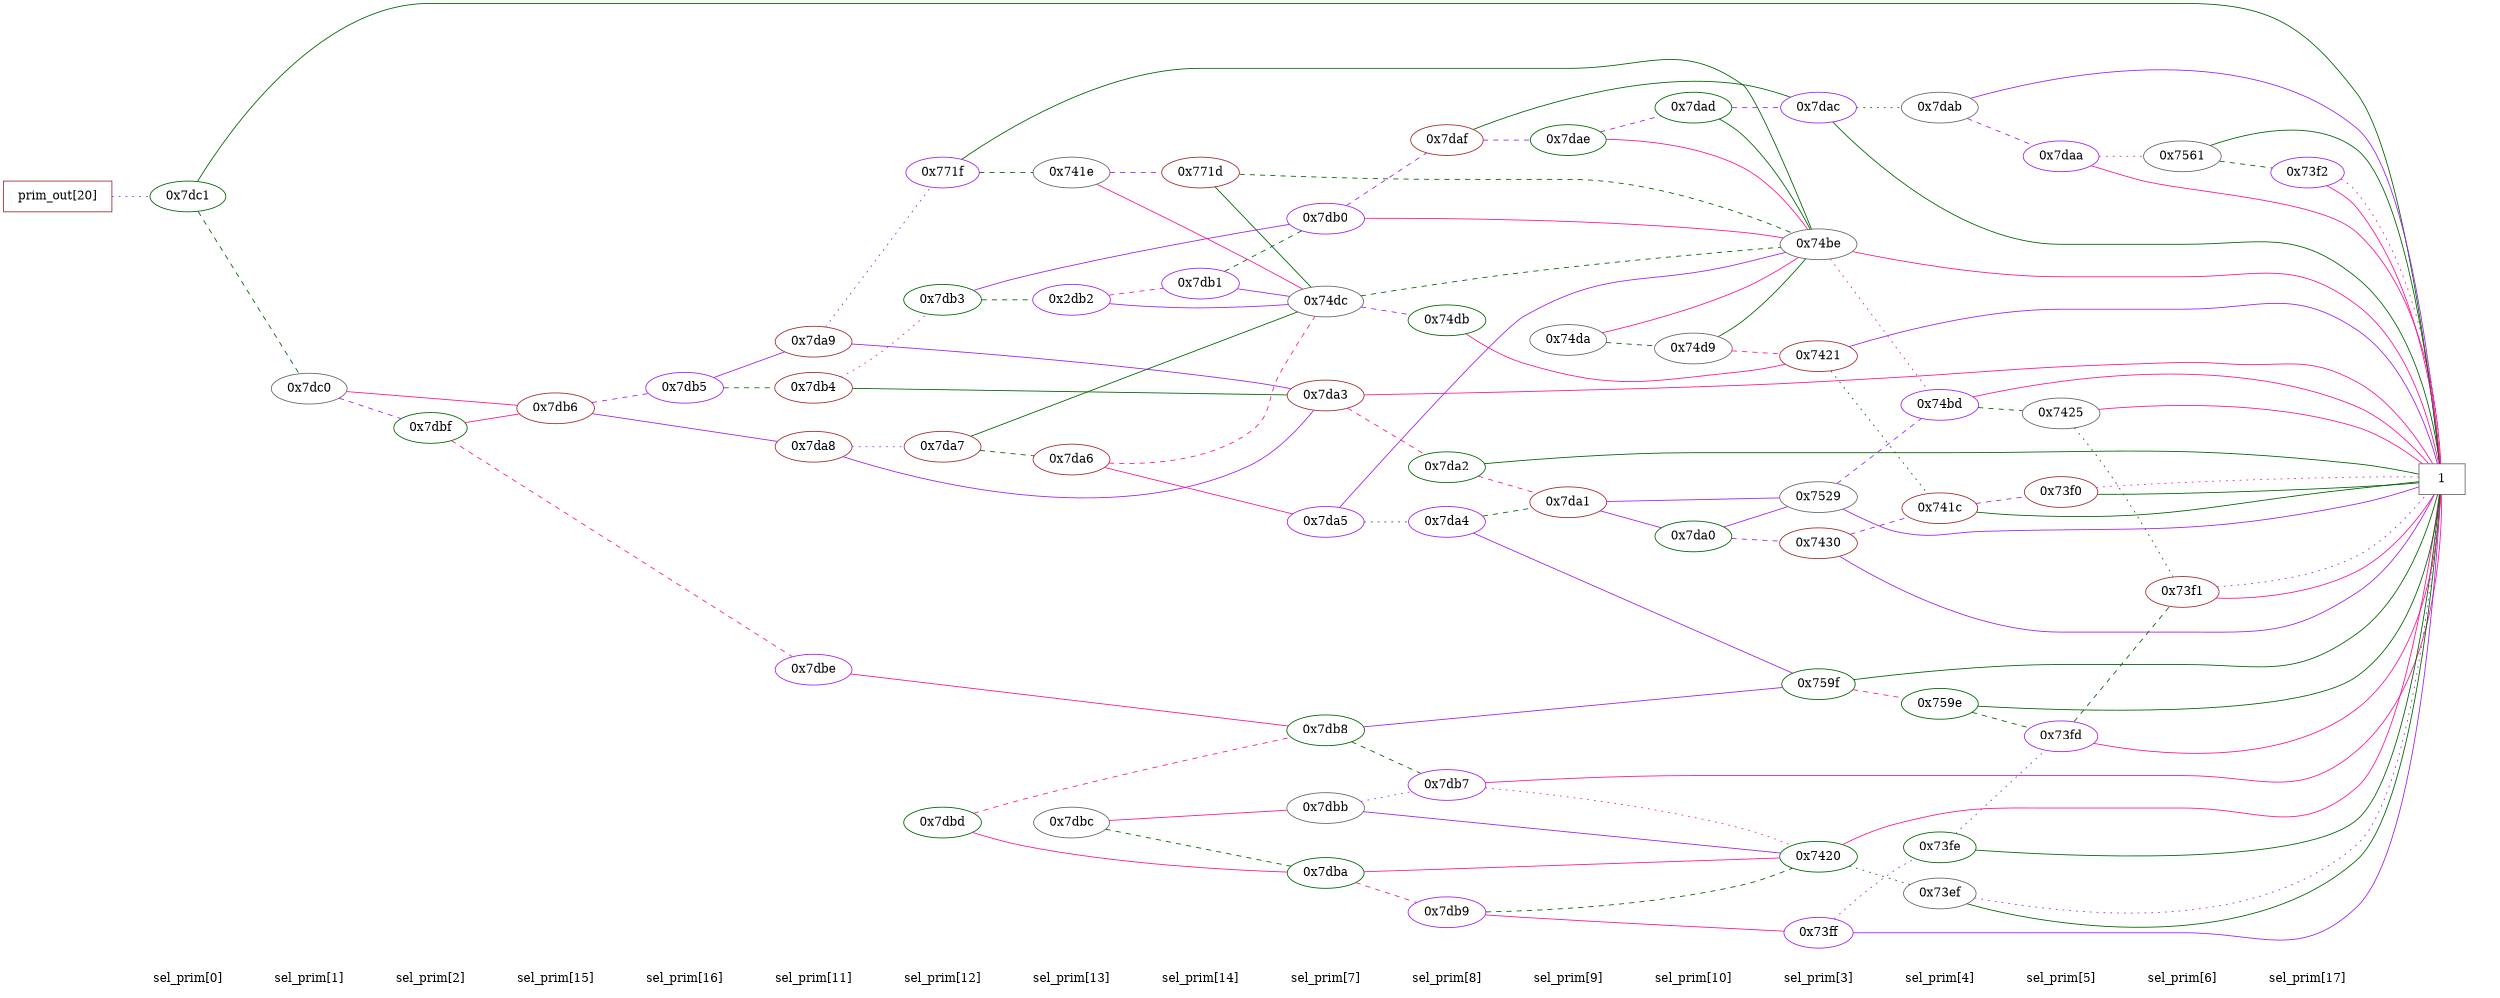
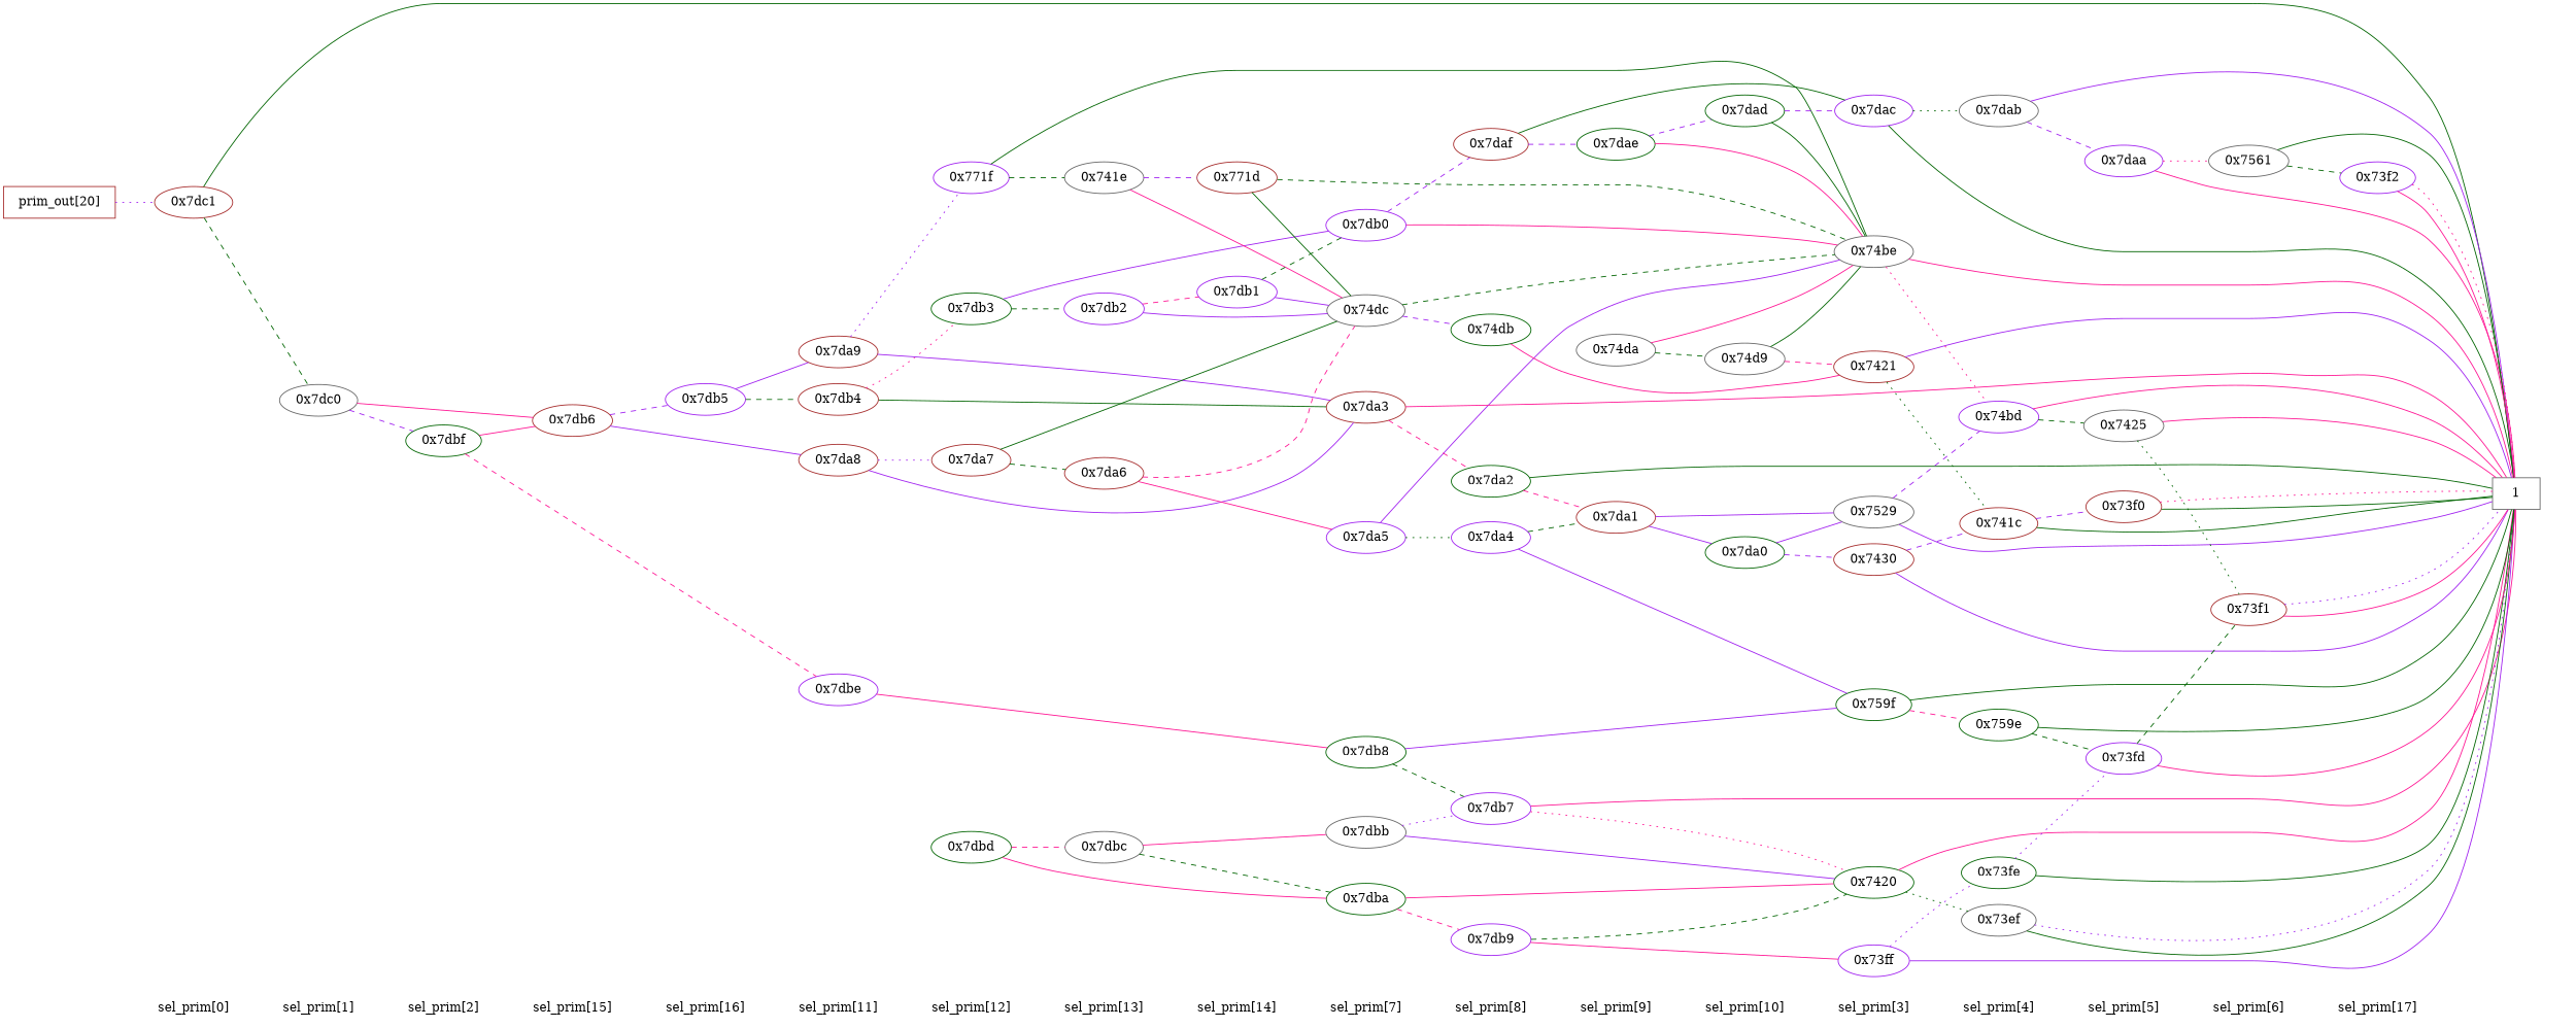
  digraph {
    rankdir=LR
    node [color=brown]
    edge [dir=none color=purple]
    "CONST NODES" [shape=plaintext style=invis color=""]
    " sel_prim[0] " [color=gray40 shape=plaintext]
    " sel_prim[1] " [shape=plaintext]
    " sel_prim[2] " [shape=plaintext]
    " sel_prim[15] " [color=purple shape=plaintext]
    " sel_prim[16] " [color=darkgreen shape=plaintext]
    " sel_prim[11] " [color=gray40 shape=plaintext]
    " sel_prim[12] " [shape=plaintext]
    " sel_prim[13] " [color=gray40 shape=plaintext]
    " sel_prim[14] " [shape=plaintext]
    " sel_prim[7] " [color=darkgreen shape=plaintext]
    " sel_prim[8] " [color=purple shape=plaintext]
    " sel_prim[9] " [color=purple shape=plaintext]
    " sel_prim[10] " [color=purple shape=plaintext]
    " sel_prim[3] " [shape=plaintext]
    " sel_prim[4] " [shape=plaintext]
    " sel_prim[5] " [color=gray40 shape=plaintext]
    " sel_prim[6] " [color=gray40 shape=plaintext]
    " sel_prim[17] " [color=darkgreen shape=plaintext]
    "  prim_out[20]  " [shape=box]
-   "0x7dc1" [color=darkgreen]
+   "0x7dc1"
    "0x7dc0" [color=gray40]
    "0x7dbf" [color=darkgreen]
    "0x7db6"
    "0x7db5" [color=purple]
    "0x7dbe" [color=purple]
    "0x7db4"
    "0x7da9"
    "0x7da8"
    "0x771f" [color=purple]
    "0x7dbd" [color=darkgreen]
    "0x7da7"
    "0x7db3" [color=darkgreen]
    n34 [color=gray40 label="0x741e"]
    "0x7da6"
-   "0x7db2" [color=purple label="0x2db2"]
+   "0x7db2" [color=purple]
    "0x7dbc" [color=gray40]
    "0x7db1" [color=purple]
    "0x771d"
    "0x7da5" [color=purple]
    "0x7dbb" [color=gray40]
    "0x7dba" [color=darkgreen]
    "0x7db0" [color=purple]
    "0x7db8" [color=darkgreen]
    "0x74dc" [color=gray40]
    "0x7da3"
    "0x7daf"
    "0x7db7" [color=purple]
    "0x74db" [color=darkgreen]
    "0x7db9" [color=purple]
    "0x7da2" [color=darkgreen]
    "0x7da4" [color=purple]
    "0x7dae" [color=darkgreen]
    "0x7da1"
    "0x74da" [color=gray40]
    "0x7da0" [color=darkgreen]
    "0x7dad" [color=darkgreen]
    "0x74d9" [color=gray40]
    "0x7420" [color=darkgreen]
    "0x7dac" [color=purple]
    "0x7421"
    "0x7430"
    "0x73ff" [color=purple]
    "0x74be" [color=gray40]
    "0x7529" [color=gray40]
    "0x759f" [color=darkgreen]
    "0x7dab" [color=gray40]
    "0x741c"
    "0x73ef" [color=gray40]
    "0x73fe" [color=darkgreen]
    "0x759e" [color=darkgreen]
    "0x74bd" [color=purple]
    "0x7425" [color=gray40]
    "0x73fd" [color=purple]
    "0x73f0"
    "0x7daa" [color=purple]
    "0x7561" [color=gray40]
    "0x73f1"
    "0x73f2" [color=purple]
    n80 [color=gray40 label=1 shape=box]
    subgraph sub_1 {
      "CONST NODES"
      " sel_prim[0] "
      " sel_prim[1] "
      " sel_prim[2] "
      " sel_prim[15] "
      " sel_prim[16] "
      " sel_prim[11] "
      " sel_prim[12] "
      " sel_prim[13] "
      " sel_prim[14] "
      " sel_prim[7] "
      " sel_prim[8] "
      " sel_prim[9] "
      " sel_prim[10] "
      " sel_prim[3] "
      " sel_prim[4] "
      " sel_prim[5] "
      " sel_prim[6] "
      " sel_prim[17] "
    }
    subgraph sub_2 {
      rank=same
      "  prim_out[20]  "
    }
    subgraph sub_3 {
      rank=same
      " sel_prim[0] "
      "0x7dc1"
    }
    subgraph sub_4 {
      rank=same
      " sel_prim[1] "
      "0x7dc0"
    }
    subgraph sub_5 {
      rank=same
      " sel_prim[2] "
      "0x7dbf"
    }
    subgraph sub_6 {
      rank=same
      " sel_prim[15] "
      "0x7db6"
    }
    subgraph sub_7 {
      rank=same
      " sel_prim[16] "
      "0x7db5"
    }
    subgraph sub_8 {
      rank=same
      " sel_prim[11] "
      "0x7dbe"
      "0x7db4"
      "0x7da9"
      "0x7da8"
    }
    subgraph sub_9 {
      rank=same
      " sel_prim[12] "
      "0x771f"
      "0x7dbd"
      "0x7da7"
      "0x7db3"
    }
    subgraph sub_10 {
      rank=same
      " sel_prim[13] "
      n34
      "0x7da6"
      "0x7db2"
      "0x7dbc"
    }
    subgraph sub_11 {
      rank=same
      " sel_prim[14] "
      "0x7db1"
      "0x771d"
    }
    subgraph sub_12 {
      rank=same
      " sel_prim[7] "
      "0x7da5"
      "0x7dbb"
      "0x7dba"
      "0x7db0"
      "0x7db8"
      "0x74dc"
      "0x7da3"
    }
    subgraph sub_13 {
      rank=same
      " sel_prim[8] "
      "0x7daf"
      "0x7db7"
      "0x74db"
      "0x7db9"
      "0x7da2"
      "0x7da4"
    }
    subgraph sub_14 {
      rank=same
      " sel_prim[9] "
      "0x7dae"
      "0x7da1"
      "0x74da"
    }
    subgraph sub_15 {
      rank=same
      " sel_prim[10] "
      "0x7da0"
      "0x7dad"
      "0x74d9"
    }
    subgraph sub_16 {
      rank=same
      " sel_prim[3] "
      "0x7420"
      "0x7dac"
      "0x7421"
      "0x7430"
      "0x73ff"
      "0x74be"
      "0x7529"
      "0x759f"
    }
    subgraph sub_17 {
      rank=same
      " sel_prim[4] "
      "0x7dab"
      "0x741c"
      "0x73ef"
      "0x73fe"
      "0x759e"
      "0x74bd"
    }
    subgraph sub_18 {
      rank=same
      " sel_prim[5] "
      "0x7425"
      "0x73fd"
      "0x73f0"
      "0x7daa"
    }
    subgraph sub_19 {
      rank=same
      " sel_prim[6] "
      "0x7561"
      "0x73f1"
    }
    subgraph sub_20 {
      rank=same
      " sel_prim[17] "
      "0x73f2"
    }
    subgraph sub_21 {
      rank=same
      "CONST NODES"
      subgraph sub_22 {
        rank=same
        n80
      }
    }
    " sel_prim[0] " -> " sel_prim[1] " [style=invis color=""]
    " sel_prim[1] " -> " sel_prim[2] " [style=invis color=""]
    " sel_prim[2] " -> " sel_prim[15] " [style=invis color=""]
    " sel_prim[15] " -> " sel_prim[16] " [style=invis color=""]
    " sel_prim[16] " -> " sel_prim[11] " [style=invis color=""]
    " sel_prim[11] " -> " sel_prim[12] " [style=invis color=""]
    " sel_prim[12] " -> " sel_prim[13] " [style=invis color=""]
    " sel_prim[13] " -> " sel_prim[14] " [style=invis color=""]
    " sel_prim[14] " -> " sel_prim[7] " [style=invis color=""]
    " sel_prim[7] " -> " sel_prim[8] " [style=invis color=""]
    " sel_prim[8] " -> " sel_prim[9] " [style=invis color=""]
    " sel_prim[9] " -> " sel_prim[10] " [style=invis color=""]
    " sel_prim[10] " -> " sel_prim[3] " [style=invis color=""]
    " sel_prim[3] " -> " sel_prim[4] " [style=invis color=""]
    " sel_prim[4] " -> " sel_prim[5] " [style=invis color=""]
    " sel_prim[5] " -> " sel_prim[6] " [style=invis color=""]
    " sel_prim[6] " -> " sel_prim[17] " [style=invis color=""]
    " sel_prim[17] " -> "CONST NODES" [style=invis color=""]
    "  prim_out[20]  " -> "0x7dc1" [style=dotted]
    "0x7dc1" -> "0x7dc0" [color=darkgreen style=dashed]
    "0x7dc1" -> n80 [color=darkgreen]
    "0x7dc0" -> "0x7dbf" [style=dashed]
    "0x7dc0" -> "0x7db6" [color=deeppink]
    "0x7dbf" -> "0x7db6" [color=deeppink]
    "0x7dbf" -> "0x7dbe" [color=deeppink style=dashed]
    "0x7db6" -> "0x7db5" [style=dashed]
    "0x7db6" -> "0x7da8"
    "0x7db5" -> "0x7db4" [color=darkgreen style=dashed]
    "0x7db5" -> "0x7da9"
    "0x7dbe" -> "0x7db8" [color=deeppink]
    "0x7db4" -> "0x7db3" [color=deeppink style=dotted]
    "0x7db4" -> "0x7da3" [color=darkgreen]
    "0x7da9" -> "0x771f" [style=dotted]
    "0x7da9" -> "0x7da3"
    "0x7da8" -> "0x7da7" [style=dotted]
    "0x7da8" -> "0x7da3"
    "0x771f" -> n34 [color=darkgreen style=dashed]
    "0x771f" -> "0x74be" [color=darkgreen]
-   "0x7dbd" -> "0x7db8" [color=deeppink style=dashed]
+   "0x7dbd" -> "0x7dbc" [color=deeppink style=dashed]
    "0x7dbd" -> "0x7dba" [color=deeppink]
    "0x7da7" -> "0x7da6" [color=darkgreen style=dashed]
    "0x7da7" -> "0x74dc" [color=darkgreen]
    "0x7db3" -> "0x7db2" [color=darkgreen style=dashed]
    "0x7db3" -> "0x7db0"
    n34 -> "0x771d" [style=dashed]
    n34 -> "0x74dc" [color=deeppink]
    "0x7da6" -> "0x7da5" [color=deeppink]
    "0x7da6" -> "0x74dc" [color=deeppink style=dashed]
    "0x7db2" -> "0x7db1" [color=deeppink style=dashed]
    "0x7db2" -> "0x74dc"
    "0x7dbc" -> "0x7dbb" [color=deeppink]
    "0x7dbc" -> "0x7dba" [color=darkgreen style=dashed]
    "0x7db1" -> "0x7db0" [color=darkgreen style=dashed]
    "0x7db1" -> "0x74dc"
    "0x771d" -> "0x74dc" [color=darkgreen]
    "0x771d" -> "0x74be" [color=darkgreen style=dashed]
    "0x7da5" -> "0x7da4" [color=darkgreen style=dotted]
    "0x7da5" -> "0x74be"
    "0x7dbb" -> "0x7db7" [style=dotted]
    "0x7dbb" -> "0x7420"
    "0x7dba" -> "0x7db9" [color=deeppink style=dashed]
    "0x7dba" -> "0x7420" [color=deeppink]
    "0x7db0" -> "0x7daf" [style=dashed]
    "0x7db0" -> "0x74be" [color=deeppink]
    "0x7db8" -> "0x7db7" [color=darkgreen style=dashed]
    "0x7db8" -> "0x759f"
    "0x74dc" -> "0x74db" [style=dashed]
    "0x74dc" -> "0x74be" [color=darkgreen style=dashed]
    "0x7da3" -> "0x7da2" [color=deeppink style=dashed]
    "0x7da3" -> n80 [color=deeppink]
    "0x7daf" -> "0x7dae" [style=dashed]
    "0x7daf" -> "0x7dac" [color=darkgreen]
    "0x7db7" -> "0x7420" [color=deeppink style=dotted]
    "0x7db7" -> n80 [color=deeppink]
    "0x74db" -> "0x7421" [color=deeppink]
    "0x7db9" -> "0x7420" [color=darkgreen style=dashed]
    "0x7db9" -> "0x73ff" [color=deeppink]
    "0x7da2" -> "0x7da1" [color=deeppink style=dashed]
    "0x7da2" -> n80 [color=darkgreen]
    "0x7da4" -> "0x7da1" [color=darkgreen style=dashed]
    "0x7da4" -> "0x759f"
    "0x7dae" -> "0x7dad" [style=dashed]
    "0x7dae" -> "0x74be" [color=deeppink]
    "0x7da1" -> "0x7da0" [style=solid]
    "0x7da1" -> "0x7529"
    "0x74da" -> "0x74d9" [color=darkgreen style=dashed]
    "0x74da" -> "0x74be" [color=deeppink]
    "0x7da0" -> "0x7430" [style=dashed]
    "0x7da0" -> "0x7529"
    "0x7dad" -> "0x7dac" [style=dashed]
    "0x7dad" -> "0x74be" [color=darkgreen]
    "0x74d9" -> "0x7421" [color=deeppink style=dashed]
    "0x74d9" -> "0x74be" [color=darkgreen]
    "0x7420" -> "0x73ef" [color=darkgreen style=dotted]
    "0x7420" -> n80 [color=deeppink]
    "0x7dac" -> "0x7dab" [color=darkgreen style=dotted]
    "0x7dac" -> n80 [color=darkgreen]
    "0x7421" -> "0x741c" [color=darkgreen style=dotted]
    "0x7421" -> n80
    "0x7430" -> "0x741c" [style=dashed]
    "0x7430" -> n80
    "0x73ff" -> "0x73fe" [style=dotted]
    "0x73ff" -> n80
    "0x74be" -> "0x74bd" [color=deeppink style=dotted]
    "0x74be" -> n80 [color=deeppink]
    "0x7529" -> "0x74bd" [style=dashed]
    "0x7529" -> n80
    "0x759f" -> "0x759e" [color=deeppink style=dashed]
    "0x759f" -> n80 [color=darkgreen]
    "0x7dab" -> "0x7daa" [style=dashed]
    "0x7dab" -> n80
    "0x741c" -> "0x73f0" [style=dashed]
    "0x741c" -> n80 [color=darkgreen]
    "0x73ef" -> n80 [color=darkgreen]
    "0x73ef" -> n80 [style=dotted]
    "0x73fe" -> "0x73fd" [style=dotted]
    "0x73fe" -> n80 [color=darkgreen]
    "0x759e" -> "0x73fd" [color=darkgreen style=dashed]
    "0x759e" -> n80 [color=darkgreen]
    "0x74bd" -> "0x7425" [color=darkgreen style=dashed]
    "0x74bd" -> n80 [color=deeppink]
    "0x7425" -> "0x73f1" [color=darkgreen style=dotted]
    "0x7425" -> n80 [color=deeppink]
    "0x73fd" -> "0x73f1" [color=darkgreen style=dashed]
    "0x73fd" -> n80 [color=deeppink]
    "0x73f0" -> n80 [color=darkgreen]
    "0x73f0" -> n80 [color=deeppink style=dotted]
    "0x7daa" -> "0x7561" [color=deeppink style=dotted]
    "0x7daa" -> n80 [color=deeppink]
    "0x7561" -> "0x73f2" [color=darkgreen style=dashed]
    "0x7561" -> n80 [color=darkgreen]
    "0x73f1" -> n80 [color=deeppink]
    "0x73f1" -> n80 [style=dotted]
    "0x73f2" -> n80 [color=deeppink]
    "0x73f2" -> n80 [color=deeppink style=dotted]
  }
